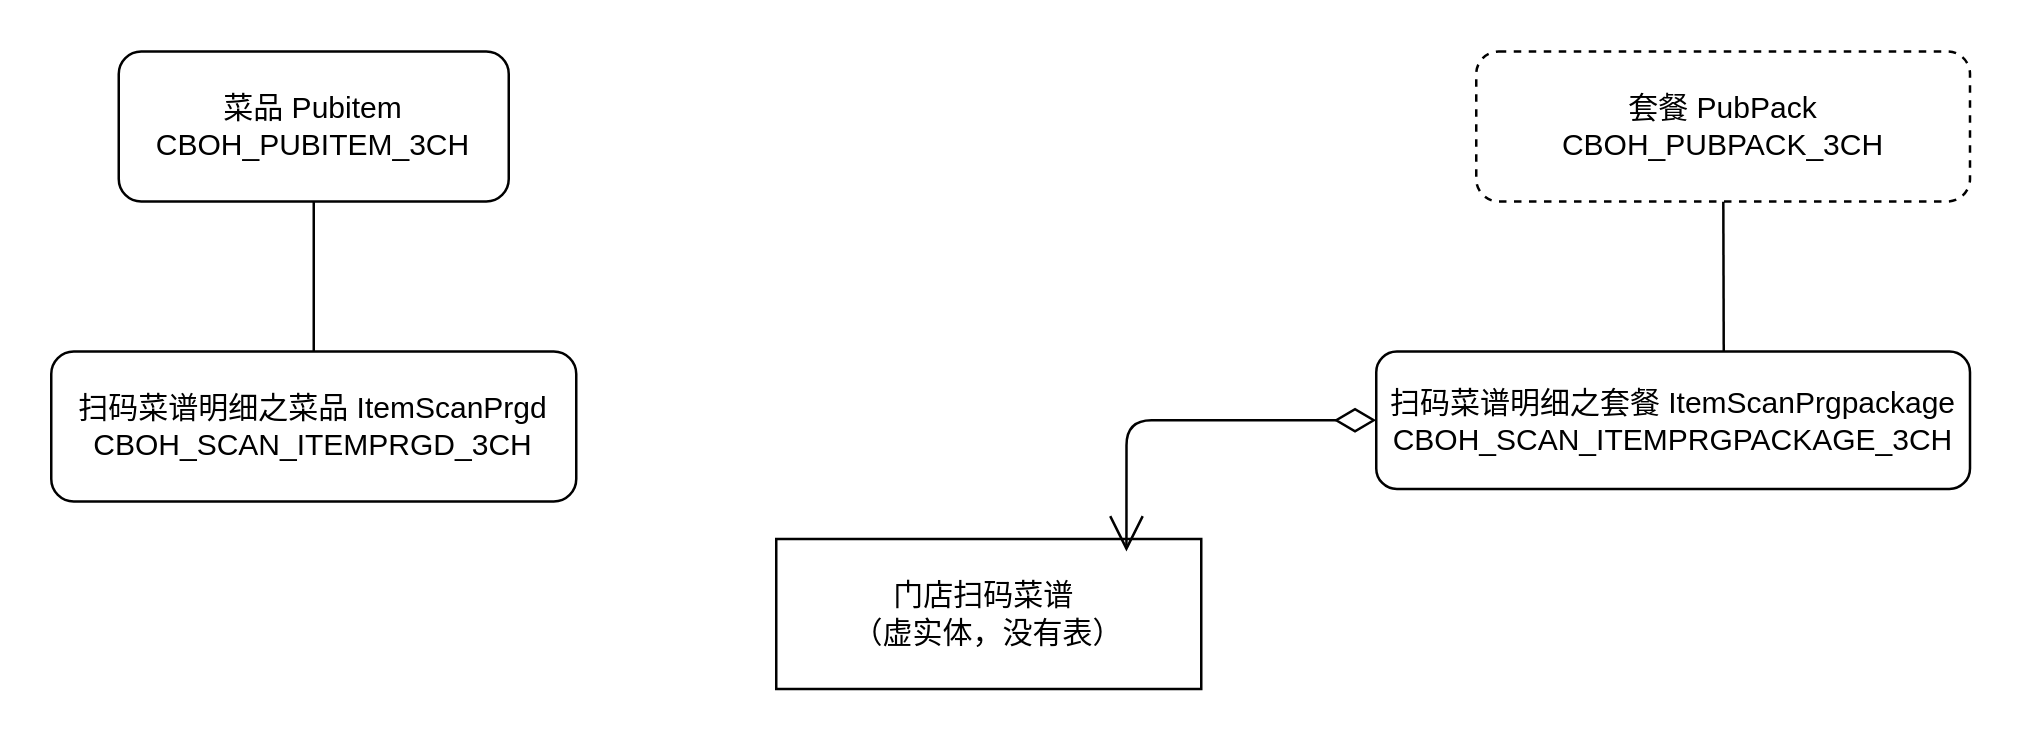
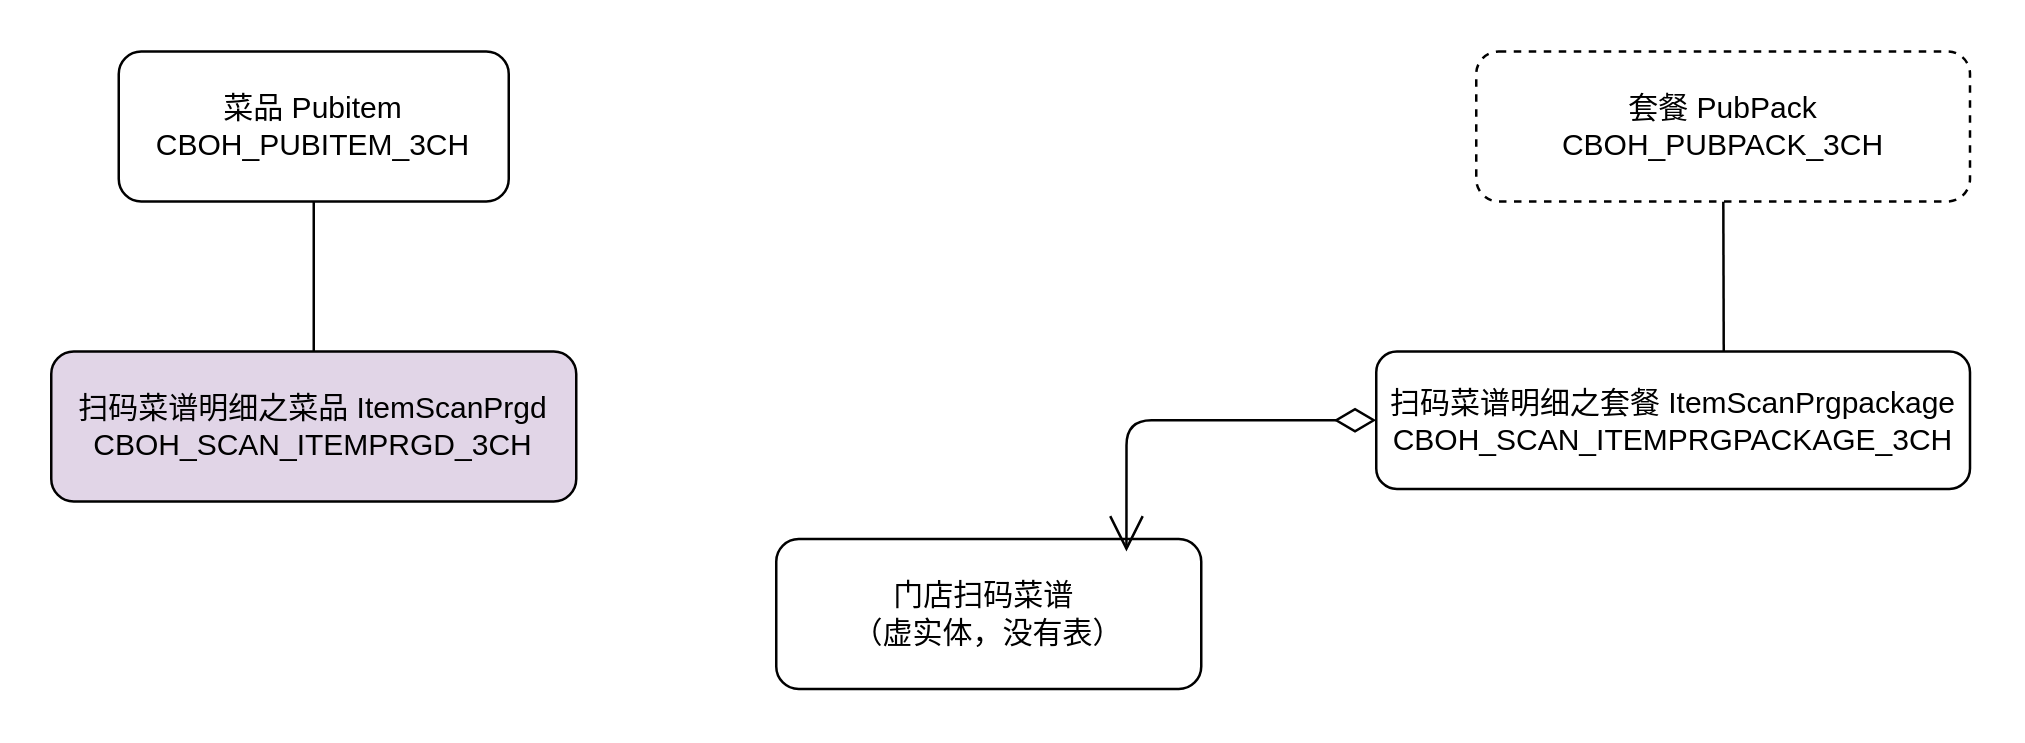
  <mxCell id="0" />
  <mxCell id="1" parent="0" />
- <mxCell id="2" value="门店扫码菜谱&amp;nbsp;&lt;br&gt;（虚实体，没有表）" style="whiteSpace=wrap;html=1;rounded=0;" vertex="1" parent="1"><mxGeometry x="310" y="215" width="170" height="60" as="geometry" /></mxCell>
+ <mxCell id="2" value="门店扫码菜谱&amp;nbsp;&lt;br&gt;（虚实体，没有表）" style="rounded=1;whiteSpace=wrap;html=1;" vertex="1" parent="1"><mxGeometry x="310" y="215" width="170" height="60" as="geometry" /></mxCell>
  <mxCell id="3" value="菜品 Pubitem&lt;br&gt;CBOH_PUBITEM_3CH" style="rounded=1;whiteSpace=wrap;html=1;" vertex="1" parent="1"><mxGeometry x="47" y="20" width="156" height="60" as="geometry" /></mxCell>
  <mxCell id="4" value="扫码菜谱明细之套餐 ItemScanPrgpackage&lt;br&gt;CBOH_SCAN_ITEMPRGPACKAGE_3CH" style="rounded=1;whiteSpace=wrap;html=1;" vertex="1" parent="1"><mxGeometry x="550" y="140" width="237.5" height="55" as="geometry" /></mxCell>
- <mxCell id="5" value="扫码菜谱明细之菜品 ItemScanPrgd&lt;br&gt;CBOH_SCAN_ITEMPRGD_3CH" style="rounded=1;whiteSpace=wrap;html=1;" vertex="1" parent="1"><mxGeometry x="20" y="140" width="210" height="60" as="geometry" /></mxCell>
+ <mxCell id="5" value="扫码菜谱明细之菜品 ItemScanPrgd&lt;br&gt;CBOH_SCAN_ITEMPRGD_3CH" style="rounded=1;whiteSpace=wrap;html=1;fillColor=#e1d5e7;" vertex="1" parent="1"><mxGeometry x="20" y="140" width="210" height="60" as="geometry" /></mxCell>
  <mxCell id="6" value="" style="endArrow=none;html=1;" edge="1" parent="1" source="8"><mxGeometry width="50" height="50" relative="1" as="geometry"><mxPoint x="803" y="240" as="sourcePoint" /><mxPoint x="689" y="140" as="targetPoint" /></mxGeometry></mxCell>
  <mxCell id="7" value="" style="endArrow=none;html=1;" edge="1" parent="1"><mxGeometry width="50" height="50" relative="1" as="geometry"><mxPoint x="125" y="80" as="sourcePoint" /><mxPoint x="125" y="140" as="targetPoint" /></mxGeometry></mxCell>
  <mxCell id="8" value="套餐 PubPack&lt;br&gt;CBOH_PUBPACK_3CH" style="rounded=1;whiteSpace=wrap;html=1;dashed=1;" vertex="1" parent="1"><mxGeometry x="590" y="20" width="197.5" height="60" as="geometry" /></mxCell>
  <mxCell id="9" value="" style="endArrow=open;html=1;endSize=12;startArrow=diamondThin;startSize=14;startFill=0;edgeStyle=orthogonalEdgeStyle;align=left;verticalAlign=bottom;exitX=0;exitY=0.5;exitDx=0;exitDy=0;entryX=0.824;entryY=0.083;entryDx=0;entryDy=0;entryPerimeter=0;" edge="1" parent="1" source="4" target="2"><mxGeometry x="0.072" y="40" relative="1" as="geometry"><mxPoint x="465.96" y="155" as="sourcePoint" /><mxPoint x="470.04" y="210" as="targetPoint" /><Array as="points"><mxPoint x="450" y="168" /></Array><mxPoint x="40" y="40" as="offset" /></mxGeometry></mxCell>
